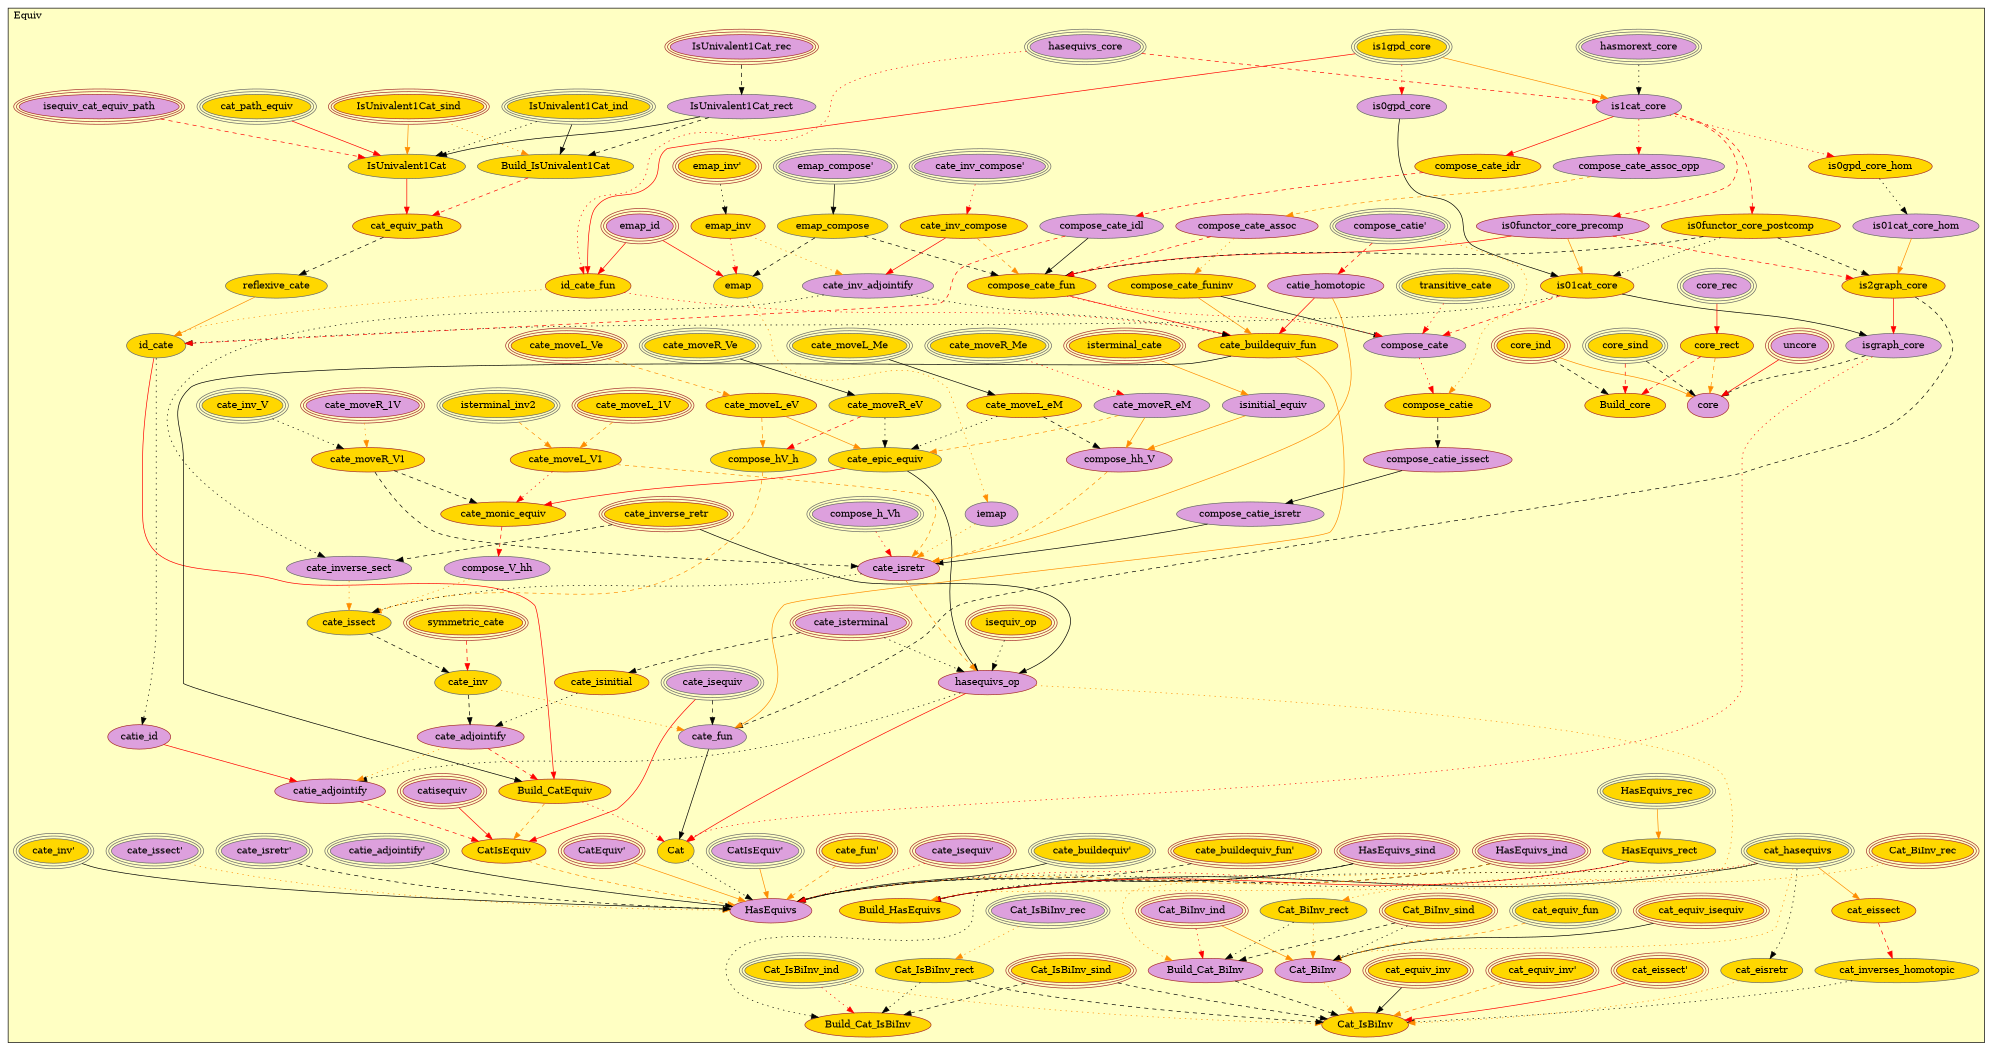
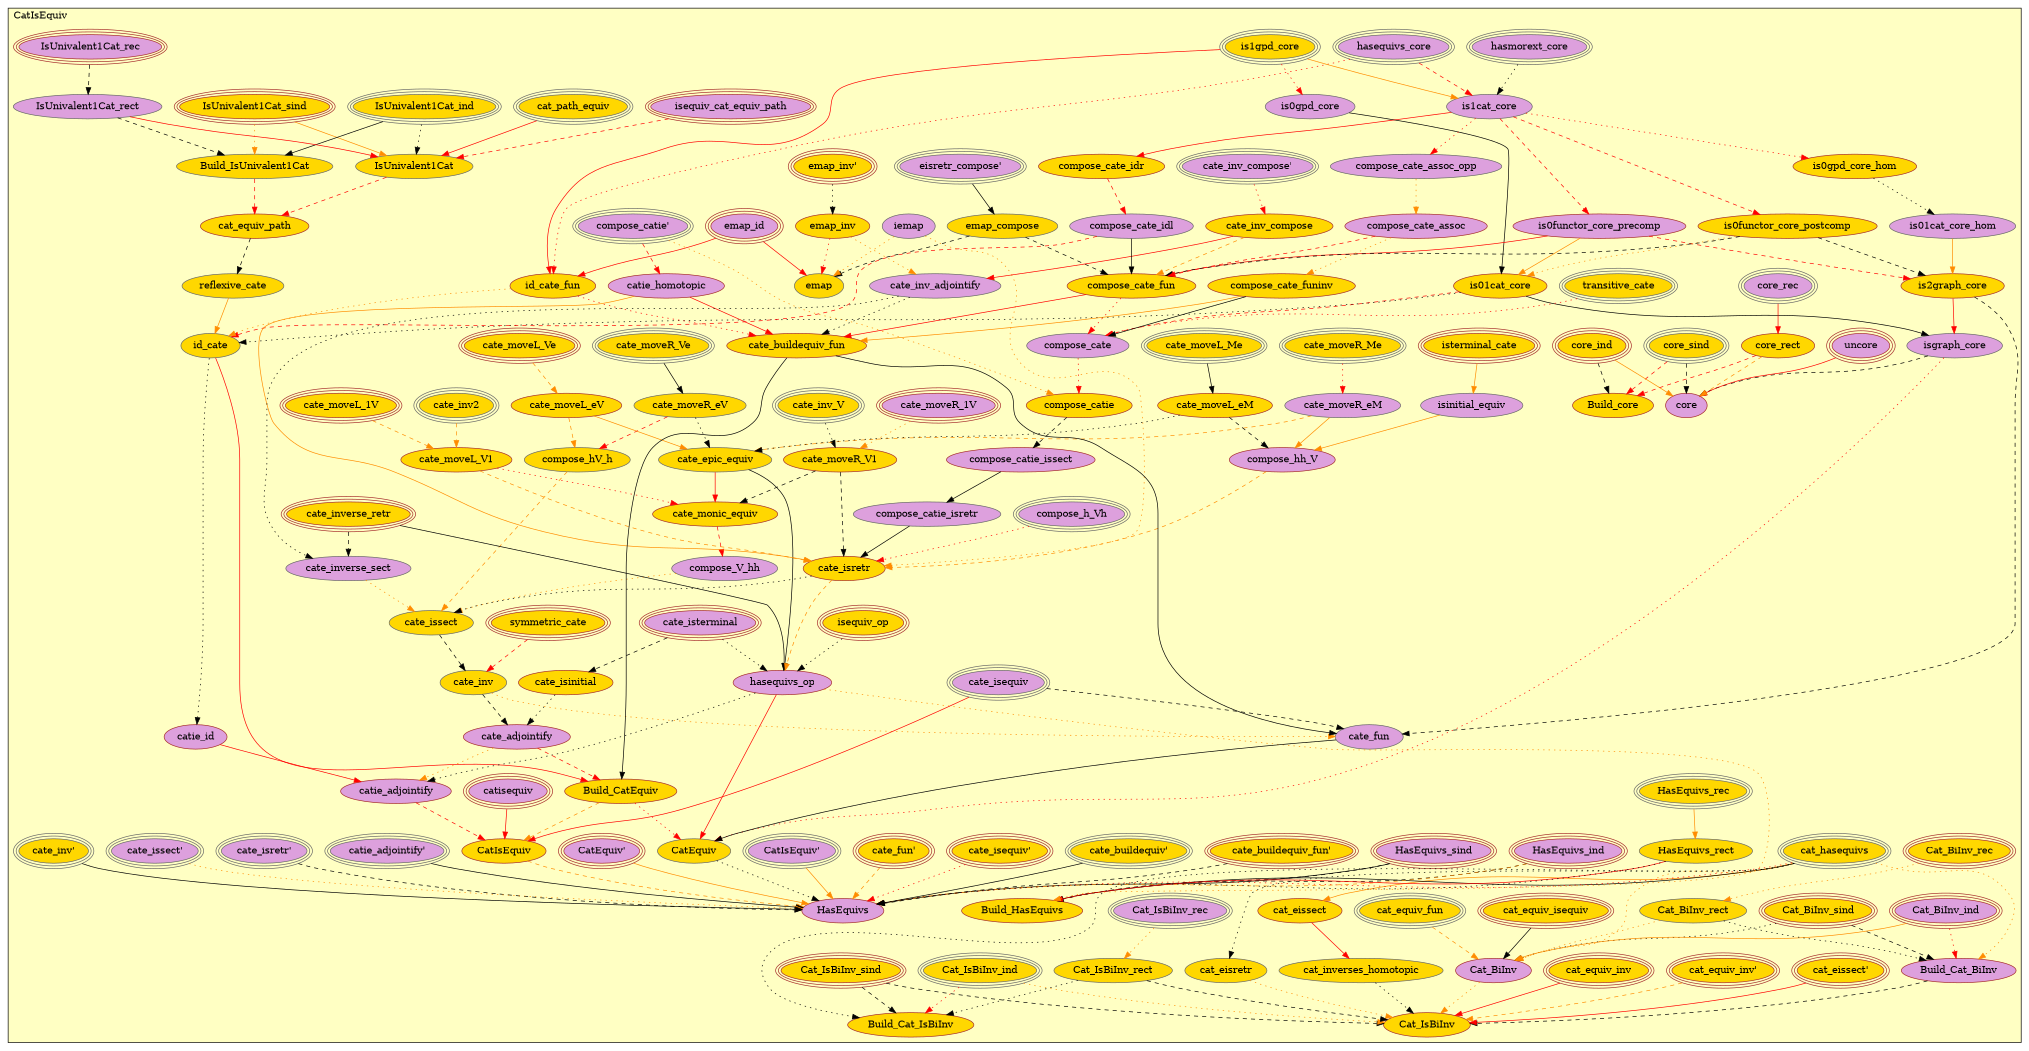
  digraph {
    node [color=brown fillcolor=gold style=filled]
    edge [color=black style=dashed]
    n1 [fillcolor=plum label=HasEquivs_sind peripheries=3]
    n2 [color=gray40 label=cat_hasequivs peripheries=3]
    n3 [color=gray40 label=HasEquivs_rec peripheries=3]
    n4 [label=cat_eissect]
    n5 [fillcolor=plum label=HasEquivs_ind peripheries=3]
    n6 [color=gray40 label=cat_inverses_homotopic]
    n7 [color=gray40 label=HasEquivs_rect]
    n8 [label=Build_HasEquivs]
    n9 [label=cat_equiv_isequiv peripheries=3]
    n10 [fillcolor=plum label=HasEquivs]
    n11 [color=gray40 label=cat_equiv_fun peripheries=3]
    n12 [label=Cat_BiInv_sind peripheries=3]
    n13 [label=Cat_BiInv_rec peripheries=3]
    n14 [fillcolor=plum label=Cat_BiInv_ind peripheries=3]
    n15 [color=gray40 label=Cat_BiInv_rect]
    n16 [fillcolor=plum label=Build_Cat_BiInv]
    n17 [fillcolor=plum label=Cat_BiInv]
    n18 [label="cat_eissect'" peripheries=3]
    n19 [label="cat_equiv_inv'" peripheries=3]
    n20 [color=gray40 label=cat_eisretr]
    n21 [label=cat_equiv_inv peripheries=3]
    n22 [label=Cat_IsBiInv_sind peripheries=3]
    n23 [color=gray40 fillcolor=plum label=Cat_IsBiInv_rec peripheries=3]
    n24 [color=gray40 label=Cat_IsBiInv_ind peripheries=3]
    n25 [color=gray40 label=Cat_IsBiInv_rect]
    n26 [label=Build_Cat_IsBiInv]
    n27 [label=Cat_IsBiInv]
    n28 [label=isterminal_cate peripheries=3]
    n29 [color=gray40 fillcolor=plum label=isinitial_equiv]
    n30 [fillcolor=plum label=cate_isterminal peripheries=3]
    n31 [label=cate_isinitial]
    n32 [color=gray40 fillcolor=plum label=hasmorext_core peripheries=3]
    n33 [color=gray40 fillcolor=plum label=hasequivs_core peripheries=3]
    n34 [color=gray40 label=is1gpd_core peripheries=3]
    n35 [color=gray40 fillcolor=plum label=is0gpd_core]
    n36 [color=gray40 fillcolor=plum label=is1cat_core]
    n37 [fillcolor=plum label=is0functor_core_precomp]
    n38 [label=is0functor_core_postcomp]
    n39 [label=is0gpd_core_hom]
    n40 [color=gray40 fillcolor=plum label=is01cat_core_hom]
    n41 [label=is2graph_core]
    n42 [label=is01cat_core]
    n43 [color=gray40 fillcolor=plum label=isgraph_core]
    n44 [fillcolor=plum label=uncore peripheries=3]
    n45 [color=gray40 label=core_sind peripheries=3]
    n46 [color=gray40 fillcolor=plum label=core_rec peripheries=3]
    n47 [label=core_ind peripheries=3]
    n48 [label=core_rect]
    n49 [label=Build_core]
    n50 [fillcolor=plum label=core]
    n51 [color=gray40 label=cat_path_equiv peripheries=3]
    n52 [fillcolor=plum label=isequiv_cat_equiv_path peripheries=3]
    n53 [label=IsUnivalent1Cat_sind peripheries=3]
    n54 [fillcolor=plum label=IsUnivalent1Cat_rec peripheries=3]
    n55 [color=gray40 label=IsUnivalent1Cat_ind peripheries=3]
    n56 [color=gray40 fillcolor=plum label=IsUnivalent1Cat_rect]
    n57 [color=gray40 label=Build_IsUnivalent1Cat]
    n58 [color=gray40 label=IsUnivalent1Cat]
    n59 [label=cat_equiv_path]
    n60 [label="emap_inv'" peripheries=3]
    n61 [label=emap_inv]
-   n62 [color=gray40 fillcolor=plum label="emap_compose'" peripheries=3]
+   n62 [color=gray40 fillcolor=plum label="eisretr_compose'" peripheries=3]
    n63 [color=gray40 label=emap_compose]
    n64 [fillcolor=plum label=emap_id peripheries=3]
    n65 [color=gray40 label=emap]
    n66 [color=gray40 fillcolor=plum label=iemap]
    n67 [color=gray40 label=cate_inv_V peripheries=3]
    n68 [color=gray40 fillcolor=plum label="cate_inv_compose'" peripheries=3]
    n69 [label=cate_inv_compose]
-   n70 [color=gray40 label=isterminal_inv2 peripheries=3]
+   n70 [color=gray40 label=cate_inv2 peripheries=3]
    n71 [fillcolor=plum label=cate_moveR_1V peripheries=3]
    n72 [label=cate_moveR_V1]
    n73 [label=cate_moveL_1V peripheries=3]
    n74 [label=cate_moveL_V1]
    n75 [color=gray40 label=cate_moveR_Ve peripheries=3]
    n76 [label=cate_moveL_Ve peripheries=3]
    n77 [color=gray40 label=cate_moveR_eV]
    n78 [label=cate_moveL_eV]
    n79 [color=gray40 label=cate_moveR_Me peripheries=3]
    n80 [color=gray40 label=cate_moveL_Me peripheries=3]
    n81 [color=gray40 fillcolor=plum label=cate_moveR_eM]
    n82 [label=cate_moveL_eM]
    n83 [color=gray40 label=cate_epic_equiv]
    n84 [label=cate_monic_equiv]
    n85 [color=gray40 label=compose_hV_h]
    n86 [fillcolor=plum label=compose_hh_V]
    n87 [color=gray40 fillcolor=plum label=compose_h_Vh peripheries=3]
    n88 [color=gray40 fillcolor=plum label=compose_V_hh]
    n89 [color=gray40 label=transitive_cate peripheries=3]
    n90 [label=compose_cate_idr]
    n91 [color=gray40 fillcolor=plum label=compose_cate_idl]
    n92 [color=gray40 fillcolor=plum label=compose_cate_assoc_opp]
    n93 [fillcolor=plum label=compose_cate_assoc]
    n94 [label=id_cate_fun]
    n95 [label=compose_cate_funinv]
    n96 [label=compose_cate_fun]
    n97 [color=gray40 fillcolor=plum label=compose_cate]
    n98 [color=gray40 fillcolor=plum label="compose_catie'" peripheries=3]
    n99 [label=compose_catie]
    n100 [fillcolor=plum label=compose_catie_issect]
    n101 [color=gray40 fillcolor=plum label=compose_catie_isretr]
    n102 [fillcolor=plum label=catie_homotopic]
    n103 [label=symmetric_cate peripheries=3]
    n104 [color=gray40 label=reflexive_cate]
    n105 [color=gray40 label=id_cate]
    n106 [fillcolor=plum label=catie_id]
    n107 [color=gray40 fillcolor=plum label=cate_inv_adjointify]
    n108 [label=cate_inverse_retr peripheries=3]
    n109 [color=gray40 fillcolor=plum label=cate_inverse_sect]
-   n110 [fillcolor=plum label=cate_isretr]
+   n110 [label=cate_isretr]
    n111 [color=gray40 label=cate_issect]
    n112 [label=isequiv_op peripheries=3]
    n113 [fillcolor=plum label=hasequivs_op]
    n114 [color=gray40 label=cate_inv]
    n115 [fillcolor=plum label=cate_adjointify]
    n116 [fillcolor=plum label=catie_adjointify]
    n117 [label=cate_buildequiv_fun]
    n118 [label=Build_CatEquiv]
    n119 [color=gray40 fillcolor=plum label=cate_isequiv peripheries=3]
    n120 [fillcolor=plum label=catisequiv peripheries=3]
    n121 [label=CatIsEquiv]
    n122 [color=gray40 fillcolor=plum label=cate_fun]
-   n123 [color=gray40 label=Cat]
+   n123 [color=gray40 label=CatEquiv]
    n124 [color=gray40 fillcolor=plum label="catie_adjointify'" peripheries=3]
    n125 [color=gray40 fillcolor=plum label="cate_isretr'" peripheries=3]
    n126 [color=gray40 fillcolor=plum label="cate_issect'" peripheries=3]
    n127 [color=gray40 label="cate_inv'" peripheries=3]
    n128 [label="cate_buildequiv_fun'" peripheries=3]
    n129 [color=gray40 label="cate_buildequiv'" peripheries=3]
-   n130 [fillcolor=plum label="cate_isequiv'" peripheries=3]
+   n130 [label="cate_isequiv'" peripheries=3]
    n131 [label="cate_fun'" peripheries=3]
    n132 [color=gray40 fillcolor=plum label="CatIsEquiv'" peripheries=3]
    n133 [fillcolor=plum label="CatEquiv'" peripheries=3]
    subgraph cluster_1 {
      fillcolor="#FFFFC3"
-     label=Equiv
+     label=CatIsEquiv
      labeljust=l
      style=filled
      n1
      n2
      n3
      n4
      n5
      n6
      n7
      n8
      n9
      n10
      n11
      n12
      n13
      n14
      n15
      n16
      n17
      n18
      n19
      n20
      n21
      n22
      n23
      n24
      n25
      n26
      n27
      n28
      n29
      n30
      n31
      n32
      n33
      n34
      n35
      n36
      n37
      n38
      n39
      n40
      n41
      n42
      n43
      n44
      n45
      n46
      n47
      n48
      n49
      n50
      n51
      n52
      n53
      n54
      n55
      n56
      n57
      n58
      n59
      n60
      n61
      n62
      n63
      n64
      n65
      n66
      n67
      n68
      n69
      n70
      n71
      n72
      n73
      n74
      n75
      n76
      n77
      n78
      n79
      n80
      n81
      n82
      n83
      n84
      n85
      n86
      n87
      n88
      n89
      n90
      n91
      n92
      n93
      n94
      n95
      n96
      n97
      n98
      n99
      n100
      n101
      n102
      n103
      n104
      n105
      n106
      n107
      n108
      n109
      n110
      n111
      n112
      n113
      n114
      n115
      n116
      n117
      n118
      n119
      n120
      n121
      n122
      n123
      n124
      n125
      n126
      n127
      n128
      n129
      n130
      n131
      n132
      n133
    }
    n1 -> n8
    n1 -> n10 [style=solid]
    n2 -> n4 [color=darkorange style=solid]
    n2 -> n8 [style=solid]
    n2 -> n10 [color=red style=dotted]
    n2 -> n16 [color=darkorange style=dotted]
    n2 -> n17 [color=darkorange style=dotted]
    n2 -> n20 [style=dotted]
    n2 -> n26 [style=dotted]
    n3 -> n7 [color=darkorange style=solid]
-   n4 -> n6 [color=red]
+   n4 -> n6 [color=red style=solid]
    n5 -> n8
    n5 -> n10 [color=darkorange]
    n6 -> n27 [style=dotted]
    n7 -> n8 [color=red style=solid]
    n7 -> n10 [style=dotted]
    n9 -> n17 [style=solid]
    n11 -> n17 [color=darkorange]
    n12 -> n16
    n12 -> n17 [style=dotted]
    n13 -> n15 [color=darkorange style=dotted]
    n14 -> n16 [color=red style=dotted]
    n14 -> n17 [color=darkorange style=solid]
    n15 -> n16 [style=dotted]
    n15 -> n17 [color=darkorange style=dotted]
    n16 -> n27
    n17 -> n27 [color=darkorange style=dotted]
    n18 -> n27 [color=red style=solid]
    n19 -> n27 [color=darkorange]
    n20 -> n27 [color=darkorange style=dotted]
-   n21 -> n27 [style=solid]
+   n21 -> n27 [color=red style=solid]
    n22 -> n26
    n22 -> n27
    n23 -> n25 [color=darkorange style=dotted]
    n24 -> n26 [color=red style=dotted]
    n24 -> n27 [color=darkorange style=dotted]
    n25 -> n26 [style=dotted]
    n25 -> n27
    n28 -> n29 [color=darkorange style=solid]
    n29 -> n86 [color=darkorange style=solid]
    n30 -> n31
    n30 -> n113 [style=dotted]
    n31 -> n115 [style=dotted]
    n32 -> n36 [style=dotted]
    n33 -> n36 [color=red]
    n33 -> n94 [color=red style=dotted]
    n34 -> n35 [color=red style=dotted]
    n34 -> n36 [color=darkorange style=solid]
    n34 -> n94 [color=red style=solid]
    n35 -> n42 [style=solid]
    n36 -> n37 [color=red]
    n36 -> n38 [color=red]
    n36 -> n39 [color=red style=dotted]
    n36 -> n90 [color=red style=solid]
    n36 -> n92 [color=red style=dotted]
    n37 -> n41 [color=red]
    n37 -> n42 [color=darkorange style=solid]
    n37 -> n96 [color=red style=solid]
    n38 -> n41
-   n38 -> n42 [style=dotted]
+   n38 -> n42 [color=darkorange style=dotted]
    n38 -> n96
    n39 -> n40 [style=dotted]
    n40 -> n41 [color=darkorange style=solid]
    n41 -> n43 [color=red style=solid]
    n41 -> n122
    n42 -> n43 [style=solid]
    n42 -> n97 [color=red]
    n42 -> n105 [style=dotted]
    n43 -> n50
    n43 -> n123 [color=red style=dotted]
    n44 -> n50 [color=red style=solid]
    n45 -> n49 [color=red]
    n45 -> n50
    n46 -> n48 [color=red style=solid]
    n47 -> n49
    n47 -> n50 [color=darkorange style=solid]
    n48 -> n49 [color=red]
    n48 -> n50 [color=darkorange]
    n51 -> n58 [color=red style=solid]
    n52 -> n58 [color=red]
    n53 -> n57 [color=darkorange style=dotted]
    n53 -> n58 [color=darkorange style=solid]
    n54 -> n56
    n55 -> n57 [style=solid]
    n55 -> n58 [style=dotted]
    n56 -> n57
-   n56 -> n58 [style=solid]
+   n56 -> n58 [color=red style=solid]
    n57 -> n59 [color=red]
-   n58 -> n59 [color=red style=solid]
+   n58 -> n59 [color=red]
    n59 -> n104
    n60 -> n61 [style=dotted]
    n61 -> n65 [color=red style=dotted]
    n61 -> n107 [color=darkorange style=dotted]
    n62 -> n63 [style=solid]
    n63 -> n65
    n63 -> n96
    n64 -> n65 [color=red style=solid]
    n64 -> n94 [color=red style=solid]
-   n65 -> n66 [color=darkorange style=dotted]
+   n66 -> n65 [color=darkorange style=dotted]
    n66 -> n110 [color=darkorange style=dotted]
    n67 -> n72 [style=dotted]
    n68 -> n69 [color=red style=dotted]
    n69 -> n96 [color=darkorange]
    n69 -> n107 [color=red style=solid]
    n70 -> n74 [color=darkorange]
    n71 -> n72 [color=darkorange style=dotted]
    n72 -> n84
    n72 -> n110
    n73 -> n74 [color=darkorange]
    n74 -> n84 [color=red style=dotted]
    n74 -> n110 [color=darkorange]
    n75 -> n77 [style=solid]
    n76 -> n78 [color=darkorange]
    n77 -> n83 [style=dotted]
    n77 -> n85 [color=red]
    n78 -> n83 [color=darkorange style=solid]
    n78 -> n85 [color=darkorange]
    n79 -> n81 [color=red style=dotted]
    n80 -> n82 [style=solid]
    n81 -> n83 [color=darkorange]
    n81 -> n86 [color=darkorange style=solid]
    n82 -> n83 [style=dotted]
    n82 -> n86
    n83 -> n84 [color=red style=solid]
    n83 -> n113 [style=solid]
    n84 -> n88 [color=red]
    n85 -> n111 [color=darkorange]
    n86 -> n110 [color=darkorange]
    n87 -> n110 [color=red style=dotted]
    n88 -> n111 [color=darkorange style=dotted]
    n89 -> n97 [color=red style=dotted]
    n90 -> n91 [color=red]
    n91 -> n96 [style=solid]
    n91 -> n105 [color=red]
-   n92 -> n93 [color=darkorange]
+   n92 -> n93 [color=darkorange style=dotted]
    n93 -> n95 [color=darkorange style=dotted]
    n93 -> n96 [color=red]
    n94 -> n105 [color=darkorange style=dotted]
    n94 -> n117 [color=red style=dotted]
    n95 -> n97 [style=solid]
    n95 -> n117 [color=darkorange style=solid]
    n96 -> n97 [color=red style=dotted]
    n96 -> n117 [color=red style=solid]
    n97 -> n99 [color=red style=dotted]
    n98 -> n99 [color=darkorange style=dotted]
    n98 -> n102 [color=red]
    n99 -> n100
    n100 -> n101 [style=solid]
    n101 -> n110 [style=solid]
    n102 -> n110 [color=darkorange style=solid]
    n102 -> n117 [color=red style=solid]
    n103 -> n114 [color=red]
    n104 -> n105 [color=darkorange style=solid]
    n105 -> n106 [style=dotted]
    n105 -> n118 [color=red style=solid]
    n106 -> n116 [color=red style=solid]
    n107 -> n109 [style=dotted]
    n107 -> n117 [style=dotted]
    n108 -> n109
    n108 -> n113 [style=solid]
    n109 -> n111 [color=darkorange style=dotted]
    n110 -> n111 [style=dotted]
    n110 -> n113 [color=darkorange]
    n111 -> n114
    n112 -> n113 [style=dotted]
    n113 -> n8 [color=darkorange style=dotted]
    n113 -> n116 [style=dotted]
    n113 -> n123 [color=red style=solid]
    n114 -> n115
    n114 -> n122 [color=darkorange style=dotted]
    n115 -> n116 [color=darkorange style=dotted]
    n115 -> n118 [color=red]
    n116 -> n121 [color=red]
    n117 -> n118 [style=solid]
-   n117 -> n122 [color=darkorange style=solid]
+   n117 -> n122 [style=solid]
    n118 -> n121 [color=darkorange]
    n118 -> n123 [color=red style=dotted]
    n119 -> n121 [color=red style=solid]
    n119 -> n122
    n120 -> n121 [color=red style=solid]
    n121 -> n10 [color=darkorange]
    n122 -> n123 [style=solid]
    n123 -> n10 [style=dotted]
    n124 -> n10 [style=solid]
    n125 -> n10
    n126 -> n10 [color=darkorange style=dotted]
    n127 -> n10 [style=solid]
    n128 -> n10
    n129 -> n10 [style=solid]
    n130 -> n10 [color=red style=dotted]
    n131 -> n10 [color=darkorange]
    n132 -> n10 [color=darkorange style=solid]
    n133 -> n10 [color=darkorange style=solid]
  }
